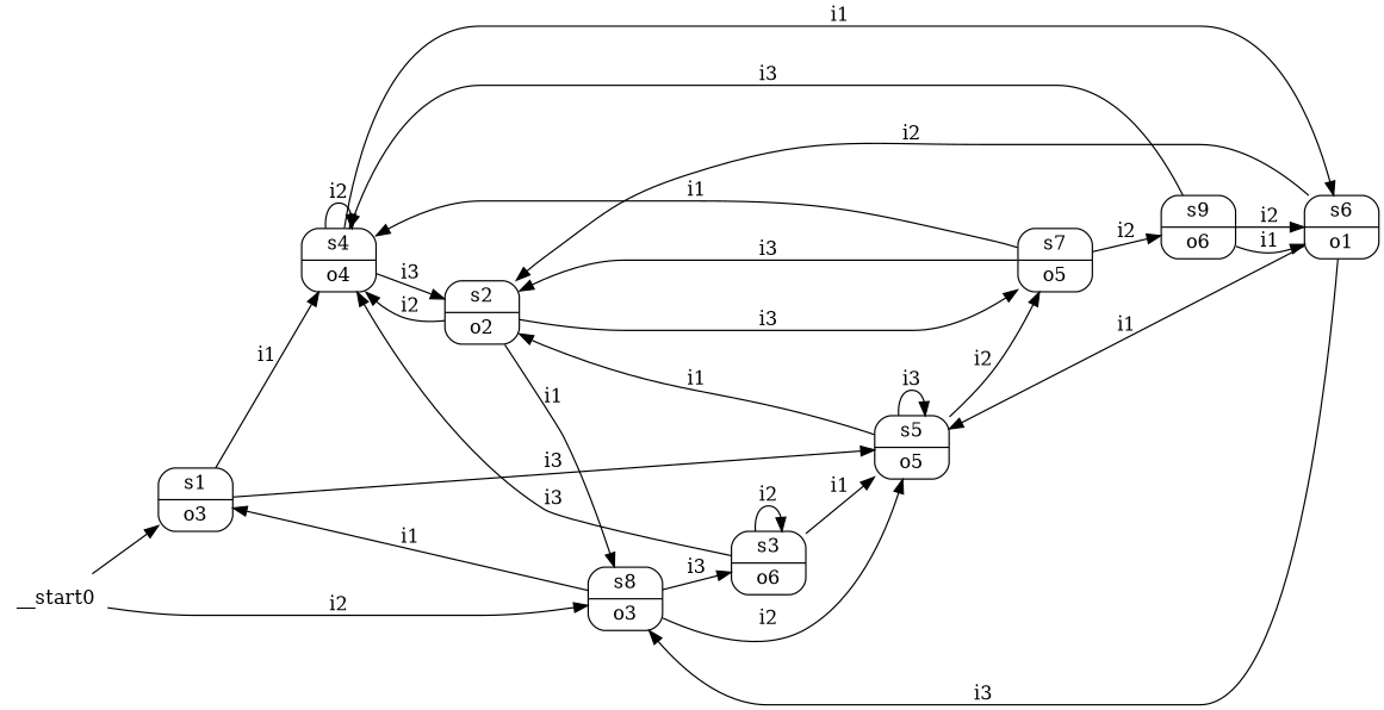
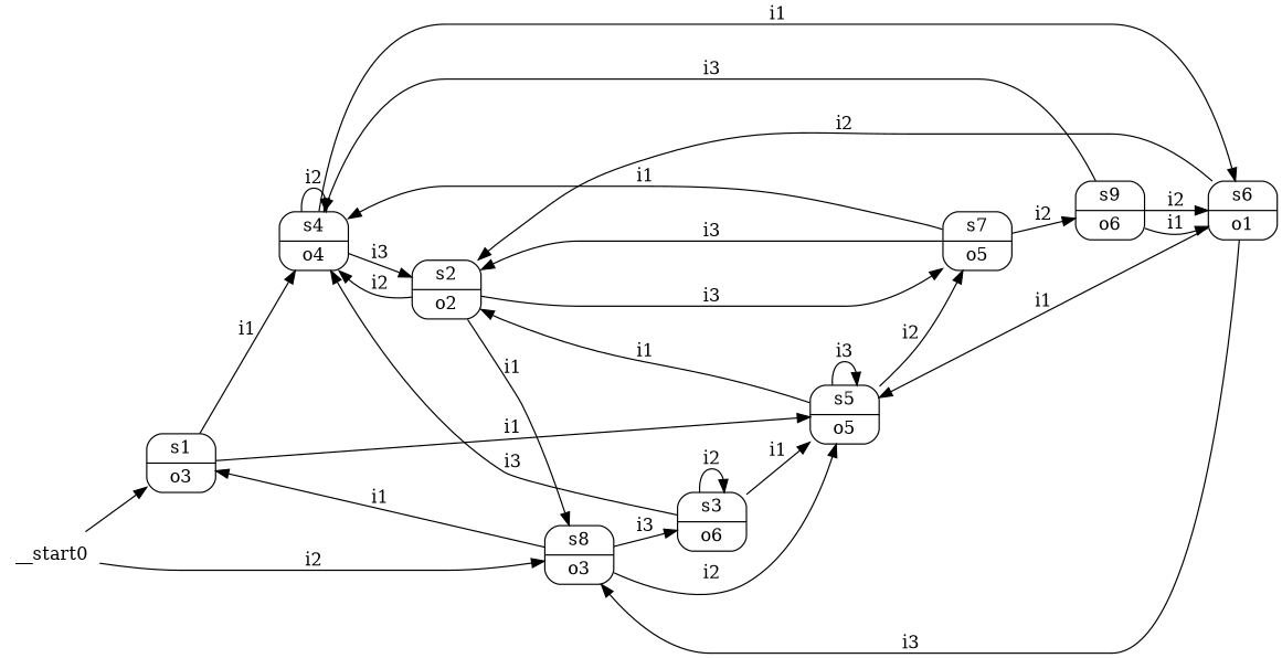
  digraph {
    rankdir=LR
    node [shape=record style=rounded]
    n1 [label="s1|o3"]
    n2 [label="s4|o4"]
    n3 [label="s5|o5"]
    n4 [label="s2|o2"]
    n5 [label="s6|o1"]
    n6 [label="s7|o5"]
    n7 [label="s8|o3"]
    n8 [label="s3|o6"]
    n9 [label="s9|o6"]
    __start0 [shape=none style=""]
    n1 -> n2 [label=i1]
-   n1 -> n3 [label=i3]
+   n1 -> n3 [label=i1]
    n2 -> n2 [label=i2]
    n2 -> n4 [label=i3]
    n2 -> n5 [label=i1]
    n3 -> n3 [label=i3]
    n3 -> n4 [label=i1]
    n3 -> n6 [label=i2]
    n4 -> n2 [label=i2]
    n4 -> n6 [label=i3]
    n4 -> n7 [label=i1]
    n5 -> n3 [label=i1]
    n5 -> n4 [label=i2]
    n5 -> n7 [label=i3]
    n6 -> n2 [label=i1]
    n6 -> n4 [label=i3]
    n6 -> n9 [label=i2]
    n7 -> n1 [label=i1]
    n7 -> n3 [label=i2]
    n7 -> n8 [label=i3]
    n8 -> n2 [label=i3]
    n8 -> n3 [label=i1]
    n8 -> n8 [label=i2]
    n9 -> n2 [label=i3]
    n9 -> n5 [label=i1]
    n9 -> n5 [label=i2]
    __start0 -> n1
    __start0 -> n7 [label=i2]
  }
